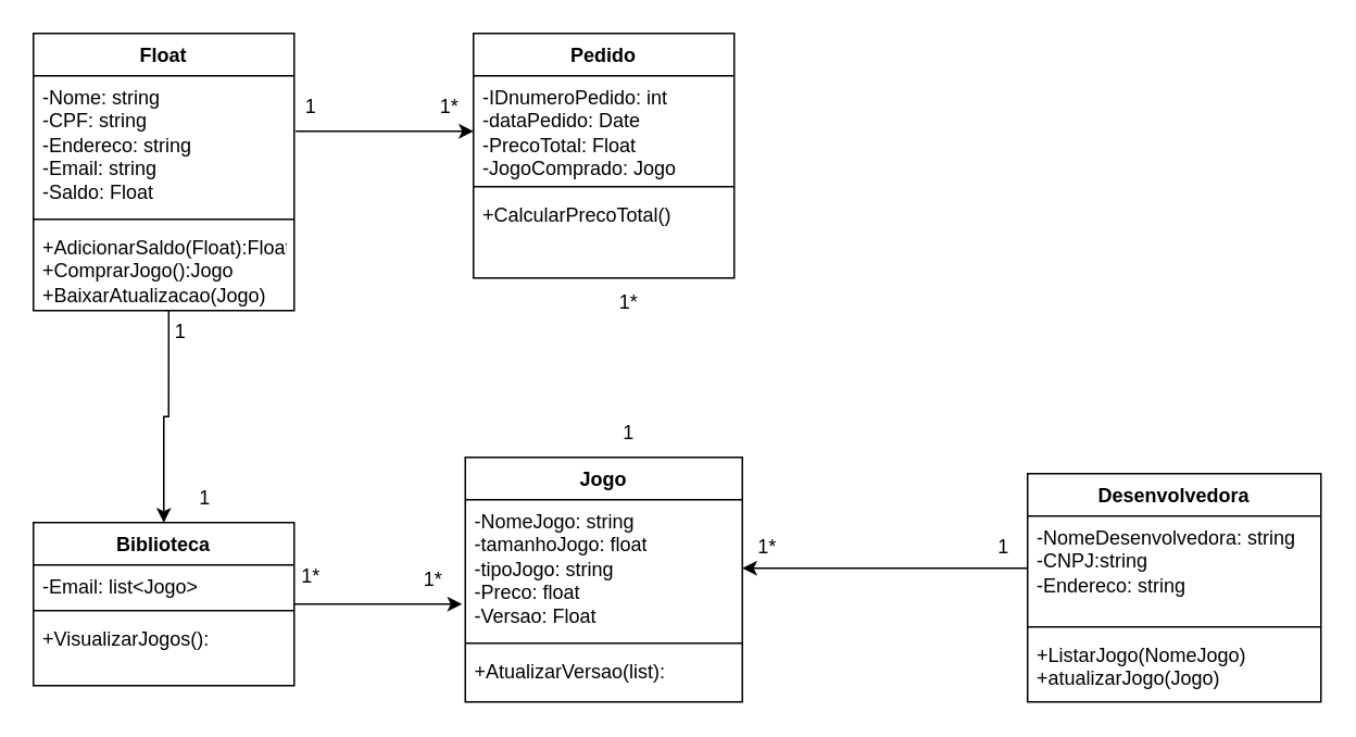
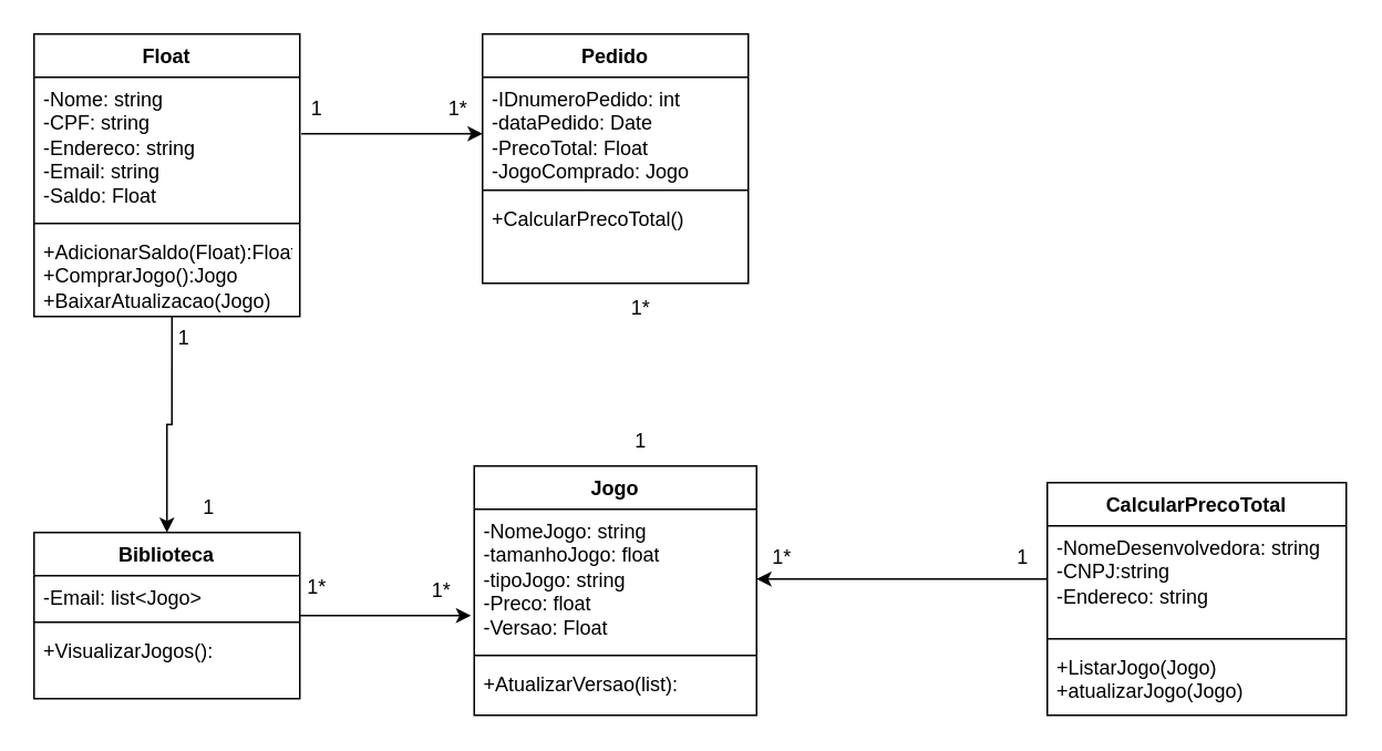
  <mxCell id="0" />
  <mxCell id="1" parent="0" />
  <mxCell id="2" value="Float" style="swimlane;fontStyle=1;align=center;verticalAlign=top;childLayout=stackLayout;horizontal=1;startSize=26;horizontalStack=0;resizeParent=1;resizeParentMax=0;resizeLast=0;collapsible=1;marginBottom=0;whiteSpace=wrap;html=1;" vertex="1" parent="1"><mxGeometry x="20" y="20" width="160" height="170" as="geometry" /></mxCell>
  <mxCell id="3" value="&lt;div&gt;-Nome: string&lt;/div&gt;&lt;div&gt;-CPF: string&lt;/div&gt;&lt;div&gt;-Endereco: string&lt;/div&gt;&lt;div&gt;-Email: string&lt;/div&gt;&lt;div&gt;-Saldo: Float&lt;br&gt;&lt;/div&gt;" style="text;strokeColor=none;fillColor=none;align=left;verticalAlign=top;spacingLeft=4;spacingRight=4;overflow=hidden;rotatable=0;points=[[0,0.5],[1,0.5]];portConstraint=eastwest;whiteSpace=wrap;html=1;" vertex="1" parent="2"><mxGeometry y="26" width="160" height="84" as="geometry" /></mxCell>
  <mxCell id="4" value="" style="line;strokeWidth=1;fillColor=none;align=left;verticalAlign=middle;spacingTop=-1;spacingLeft=3;spacingRight=3;rotatable=0;labelPosition=right;points=[];portConstraint=eastwest;strokeColor=inherit;" vertex="1" parent="2"><mxGeometry y="110" width="160" height="8" as="geometry" /></mxCell>
  <mxCell id="5" value="&lt;div&gt;+AdicionarSaldo(Float):Float&lt;/div&gt;&lt;div&gt;+ComprarJogo():Jogo&lt;/div&gt;&lt;div&gt;+BaixarAtualizacao(Jogo)&lt;br&gt;&lt;/div&gt;&lt;div&gt;&lt;br&gt;&lt;/div&gt;" style="text;strokeColor=none;fillColor=none;align=left;verticalAlign=top;spacingLeft=4;spacingRight=4;overflow=hidden;rotatable=0;points=[[0,0.5],[1,0.5]];portConstraint=eastwest;whiteSpace=wrap;html=1;" vertex="1" parent="2"><mxGeometry y="118" width="160" height="52" as="geometry" /></mxCell>
- <mxCell id="6" value="Desenvolvedora" style="swimlane;fontStyle=1;align=center;verticalAlign=top;childLayout=stackLayout;horizontal=1;startSize=26;horizontalStack=0;resizeParent=1;resizeParentMax=0;resizeLast=0;collapsible=1;marginBottom=0;whiteSpace=wrap;html=1;" vertex="1" parent="1"><mxGeometry x="630" y="290" width="180" height="140" as="geometry" /></mxCell>
+ <mxCell id="6" value="CalcularPrecoTotal" style="swimlane;fontStyle=1;align=center;verticalAlign=top;childLayout=stackLayout;horizontal=1;startSize=26;horizontalStack=0;resizeParent=1;resizeParentMax=0;resizeLast=0;collapsible=1;marginBottom=0;whiteSpace=wrap;html=1;" vertex="1" parent="1"><mxGeometry x="630" y="290" width="180" height="140" as="geometry" /></mxCell>
  <mxCell id="7" value="&lt;div&gt;-NomeDesenvolvedora: string&lt;/div&gt;&lt;div&gt;-CNPJ:string&lt;/div&gt;&lt;div&gt;-Endereco: string&lt;br&gt;&lt;/div&gt;" style="text;strokeColor=none;fillColor=none;align=left;verticalAlign=top;spacingLeft=4;spacingRight=4;overflow=hidden;rotatable=0;points=[[0,0.5],[1,0.5]];portConstraint=eastwest;whiteSpace=wrap;html=1;" vertex="1" parent="6"><mxGeometry y="26" width="180" height="64" as="geometry" /></mxCell>
  <mxCell id="8" value="" style="line;strokeWidth=1;fillColor=none;align=left;verticalAlign=middle;spacingTop=-1;spacingLeft=3;spacingRight=3;rotatable=0;labelPosition=right;points=[];portConstraint=eastwest;strokeColor=inherit;" vertex="1" parent="6"><mxGeometry y="90" width="180" height="8" as="geometry" /></mxCell>
- <mxCell id="9" value="&lt;div&gt;+ListarJogo(NomeJogo)&lt;/div&gt;&lt;div&gt;+atualizarJogo(Jogo)&lt;br&gt;&lt;/div&gt;&lt;div&gt;&lt;br&gt;&lt;/div&gt;" style="text;strokeColor=none;fillColor=none;align=left;verticalAlign=top;spacingLeft=4;spacingRight=4;overflow=hidden;rotatable=0;points=[[0,0.5],[1,0.5]];portConstraint=eastwest;whiteSpace=wrap;html=1;" vertex="1" parent="6"><mxGeometry y="98" width="180" height="42" as="geometry" /></mxCell>
+ <mxCell id="9" value="&lt;div&gt;+ListarJogo(Jogo)&lt;/div&gt;&lt;div&gt;+atualizarJogo(Jogo)&lt;br&gt;&lt;/div&gt;&lt;div&gt;&lt;br&gt;&lt;/div&gt;" style="text;strokeColor=none;fillColor=none;align=left;verticalAlign=top;spacingLeft=4;spacingRight=4;overflow=hidden;rotatable=0;points=[[0,0.5],[1,0.5]];portConstraint=eastwest;whiteSpace=wrap;html=1;" vertex="1" parent="6"><mxGeometry y="98" width="180" height="42" as="geometry" /></mxCell>
  <mxCell id="10" value="Pedido" style="swimlane;fontStyle=1;align=center;verticalAlign=top;childLayout=stackLayout;horizontal=1;startSize=26;horizontalStack=0;resizeParent=1;resizeParentMax=0;resizeLast=0;collapsible=1;marginBottom=0;whiteSpace=wrap;html=1;" vertex="1" parent="1"><mxGeometry x="290" y="20" width="160" height="150" as="geometry" /></mxCell>
  <mxCell id="11" value="&lt;div&gt;-IDnumeroPedido: int&lt;/div&gt;&lt;div&gt;-dataPedido: Date&lt;/div&gt;&lt;div&gt;-PrecoTotal: Float&lt;/div&gt;&lt;div&gt;-JogoComprado: Jogo&lt;br&gt;&lt;/div&gt;" style="text;strokeColor=none;fillColor=none;align=left;verticalAlign=top;spacingLeft=4;spacingRight=4;overflow=hidden;rotatable=0;points=[[0,0.5],[1,0.5]];portConstraint=eastwest;whiteSpace=wrap;html=1;" vertex="1" parent="10"><mxGeometry y="26" width="160" height="64" as="geometry" /></mxCell>
  <mxCell id="12" value="" style="line;strokeWidth=1;fillColor=none;align=left;verticalAlign=middle;spacingTop=-1;spacingLeft=3;spacingRight=3;rotatable=0;labelPosition=right;points=[];portConstraint=eastwest;strokeColor=inherit;" vertex="1" parent="10"><mxGeometry y="90" width="160" height="8" as="geometry" /></mxCell>
  <mxCell id="13" value="&lt;div&gt;+CalcularPrecoTotal()&lt;/div&gt;&lt;div&gt;&lt;br&gt;&lt;/div&gt;" style="text;strokeColor=none;fillColor=none;align=left;verticalAlign=top;spacingLeft=4;spacingRight=4;overflow=hidden;rotatable=0;points=[[0,0.5],[1,0.5]];portConstraint=eastwest;whiteSpace=wrap;html=1;" vertex="1" parent="10"><mxGeometry y="98" width="160" height="52" as="geometry" /></mxCell>
  <mxCell id="14" value="Jogo" style="swimlane;fontStyle=1;align=center;verticalAlign=top;childLayout=stackLayout;horizontal=1;startSize=26;horizontalStack=0;resizeParent=1;resizeParentMax=0;resizeLast=0;collapsible=1;marginBottom=0;whiteSpace=wrap;html=1;" vertex="1" parent="1"><mxGeometry x="285" y="280" width="170" height="150" as="geometry" /></mxCell>
  <mxCell id="15" value="&lt;div&gt;-NomeJogo: string&lt;/div&gt;&lt;div&gt;-tamanhoJogo: float&lt;/div&gt;&lt;div&gt;-tipoJogo: string&lt;/div&gt;&lt;div&gt;-Preco: float&lt;/div&gt;&lt;div&gt;-Versao: Float&lt;br&gt;&lt;/div&gt;&lt;div&gt;&lt;br&gt;&lt;/div&gt;&lt;div&gt;&lt;br&gt;&lt;/div&gt;&lt;div&gt;&lt;br&gt;&lt;br&gt;&lt;/div&gt;" style="text;strokeColor=none;fillColor=none;align=left;verticalAlign=top;spacingLeft=4;spacingRight=4;overflow=hidden;rotatable=0;points=[[0,0.5],[1,0.5]];portConstraint=eastwest;whiteSpace=wrap;html=1;" vertex="1" parent="14"><mxGeometry y="26" width="170" height="84" as="geometry" /></mxCell>
  <mxCell id="16" value="" style="line;strokeWidth=1;fillColor=none;align=left;verticalAlign=middle;spacingTop=-1;spacingLeft=3;spacingRight=3;rotatable=0;labelPosition=right;points=[];portConstraint=eastwest;strokeColor=inherit;" vertex="1" parent="14"><mxGeometry y="110" width="170" height="8" as="geometry" /></mxCell>
  <mxCell id="17" value="+AtualizarVersao(list):" style="text;strokeColor=none;fillColor=none;align=left;verticalAlign=top;spacingLeft=4;spacingRight=4;overflow=hidden;rotatable=0;points=[[0,0.5],[1,0.5]];portConstraint=eastwest;whiteSpace=wrap;html=1;" vertex="1" parent="14"><mxGeometry y="118" width="170" height="32" as="geometry" /></mxCell>
  <mxCell id="18" value="" style="edgeStyle=orthogonalEdgeStyle;rounded=0;orthogonalLoop=1;jettySize=auto;html=1;" edge="1" parent="1" source="19"><mxGeometry relative="1" as="geometry"><mxPoint x="283" y="370" as="targetPoint" /></mxGeometry></mxCell>
  <mxCell id="19" value="Biblioteca" style="swimlane;fontStyle=1;align=center;verticalAlign=top;childLayout=stackLayout;horizontal=1;startSize=26;horizontalStack=0;resizeParent=1;resizeParentMax=0;resizeLast=0;collapsible=1;marginBottom=0;whiteSpace=wrap;html=1;" vertex="1" parent="1"><mxGeometry x="20" y="320" width="160" height="100" as="geometry" /></mxCell>
  <mxCell id="20" value="&lt;div&gt;-Email: list&amp;lt;Jogo&amp;gt;&lt;/div&gt;&lt;div&gt;&lt;br&gt;&lt;/div&gt;" style="text;strokeColor=none;fillColor=none;align=left;verticalAlign=top;spacingLeft=4;spacingRight=4;overflow=hidden;rotatable=0;points=[[0,0.5],[1,0.5]];portConstraint=eastwest;whiteSpace=wrap;html=1;" vertex="1" parent="19"><mxGeometry y="26" width="160" height="24" as="geometry" /></mxCell>
  <mxCell id="21" value="" style="line;strokeWidth=1;fillColor=none;align=left;verticalAlign=middle;spacingTop=-1;spacingLeft=3;spacingRight=3;rotatable=0;labelPosition=right;points=[];portConstraint=eastwest;strokeColor=inherit;" vertex="1" parent="19"><mxGeometry y="50" width="160" height="8" as="geometry" /></mxCell>
  <mxCell id="22" value="+VisualizarJogos(): " style="text;strokeColor=none;fillColor=none;align=left;verticalAlign=top;spacingLeft=4;spacingRight=4;overflow=hidden;rotatable=0;points=[[0,0.5],[1,0.5]];portConstraint=eastwest;whiteSpace=wrap;html=1;" vertex="1" parent="19"><mxGeometry y="58" width="160" height="42" as="geometry" /></mxCell>
  <mxCell id="23" value="" style="edgeStyle=orthogonalEdgeStyle;rounded=0;orthogonalLoop=1;jettySize=auto;html=1;exitX=1.006;exitY=0.405;exitDx=0;exitDy=0;exitPerimeter=0;" edge="1" parent="1" source="3"><mxGeometry relative="1" as="geometry"><mxPoint x="290" y="80" as="targetPoint" /></mxGeometry></mxCell>
  <mxCell id="24" value="1" style="text;html=1;align=center;verticalAlign=middle;resizable=0;points=[];autosize=1;strokeColor=none;fillColor=none;" vertex="1" parent="1"><mxGeometry x="175" y="50" width="30" height="30" as="geometry" /></mxCell>
  <mxCell id="25" value="1*" style="text;html=1;align=center;verticalAlign=middle;resizable=0;points=[];autosize=1;strokeColor=none;fillColor=none;" vertex="1" parent="1"><mxGeometry x="260" y="50" width="30" height="30" as="geometry" /></mxCell>
  <mxCell id="26" value="1*" style="text;html=1;align=center;verticalAlign=middle;resizable=0;points=[];autosize=1;strokeColor=none;fillColor=none;" vertex="1" parent="1"><mxGeometry x="370" y="170" width="30" height="30" as="geometry" /></mxCell>
  <mxCell id="27" value="1" style="text;html=1;align=center;verticalAlign=middle;resizable=0;points=[];autosize=1;strokeColor=none;fillColor=none;" vertex="1" parent="1"><mxGeometry x="370" y="250" width="30" height="30" as="geometry" /></mxCell>
  <mxCell id="28" value="" style="edgeStyle=orthogonalEdgeStyle;rounded=0;orthogonalLoop=1;jettySize=auto;html=1;exitX=0;exitY=0.5;exitDx=0;exitDy=0;entryX=1;entryY=0.5;entryDx=0;entryDy=0;" edge="1" parent="1" source="7" target="15"><mxGeometry relative="1" as="geometry"><mxPoint x="191" y="90" as="sourcePoint" /><mxPoint x="300" y="90" as="targetPoint" /></mxGeometry></mxCell>
  <mxCell id="29" value="1*" style="text;html=1;align=center;verticalAlign=middle;resizable=0;points=[];autosize=1;strokeColor=none;fillColor=none;" vertex="1" parent="1"><mxGeometry x="455" y="320" width="30" height="30" as="geometry" /></mxCell>
  <mxCell id="30" value="1" style="text;html=1;align=center;verticalAlign=middle;resizable=0;points=[];autosize=1;strokeColor=none;fillColor=none;" vertex="1" parent="1"><mxGeometry x="600" y="320" width="30" height="30" as="geometry" /></mxCell>
  <mxCell id="31" value="" style="edgeStyle=orthogonalEdgeStyle;rounded=0;orthogonalLoop=1;jettySize=auto;html=1;entryX=0.5;entryY=0;entryDx=0;entryDy=0;exitX=0.519;exitY=1;exitDx=0;exitDy=0;exitPerimeter=0;" edge="1" parent="1" source="5" target="19"><mxGeometry relative="1" as="geometry"><mxPoint x="100" y="220" as="sourcePoint" /><mxPoint x="300" y="90" as="targetPoint" /></mxGeometry></mxCell>
  <mxCell id="32" value="1" style="text;html=1;align=center;verticalAlign=middle;resizable=0;points=[];autosize=1;strokeColor=none;fillColor=none;" vertex="1" parent="1"><mxGeometry x="95" y="188" width="30" height="30" as="geometry" /></mxCell>
  <mxCell id="33" value="1" style="text;html=1;align=center;verticalAlign=middle;resizable=0;points=[];autosize=1;strokeColor=none;fillColor=none;" vertex="1" parent="1"><mxGeometry x="110" y="290" width="30" height="30" as="geometry" /></mxCell>
  <mxCell id="34" value="1*" style="text;html=1;align=center;verticalAlign=middle;resizable=0;points=[];autosize=1;strokeColor=none;fillColor=none;" vertex="1" parent="1"><mxGeometry x="250" y="340" width="30" height="30" as="geometry" /></mxCell>
  <mxCell id="35" value="1*" style="text;html=1;align=center;verticalAlign=middle;resizable=0;points=[];autosize=1;strokeColor=none;fillColor=none;" vertex="1" parent="1"><mxGeometry x="175" y="338" width="30" height="30" as="geometry" /></mxCell>
